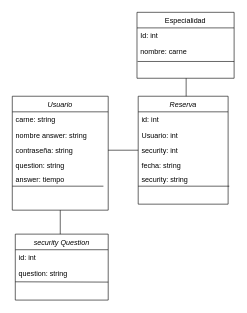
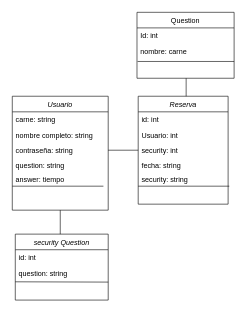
  <mxCell id="0" />
  <mxCell id="1" parent="0" />
  <mxCell id="2" value="Reserva" style="swimlane;fontStyle=2;align=center;verticalAlign=top;childLayout=stackLayout;horizontal=1;startSize=26;horizontalStack=0;resizeParent=1;resizeLast=0;collapsible=1;marginBottom=0;rounded=0;shadow=0;strokeWidth=1;" parent="1" vertex="1"><mxGeometry x="230" y="160" width="150" height="180" as="geometry"><mxRectangle x="230" y="140" width="160" height="26" as="alternateBounds" /></mxGeometry></mxCell>
  <mxCell id="3" value="id: int" style="text;align=left;verticalAlign=top;spacingLeft=4;spacingRight=4;overflow=hidden;rotatable=0;points=[[0,0.5],[1,0.5]];portConstraint=eastwest;" parent="2" vertex="1"><mxGeometry y="26" width="150" height="26" as="geometry" /></mxCell>
  <mxCell id="4" value="Usuario: int" style="text;align=left;verticalAlign=top;spacingLeft=4;spacingRight=4;overflow=hidden;rotatable=0;points=[[0,0.5],[1,0.5]];portConstraint=eastwest;rounded=0;shadow=0;html=0;" parent="2" vertex="1"><mxGeometry y="52" width="150" height="26" as="geometry" /></mxCell>
  <mxCell id="5" value="security: int" style="text;align=left;verticalAlign=top;spacingLeft=4;spacingRight=4;overflow=hidden;rotatable=0;points=[[0,0.5],[1,0.5]];portConstraint=eastwest;" parent="2" vertex="1"><mxGeometry y="78" width="150" height="24" as="geometry" /></mxCell>
  <mxCell id="6" value="fecha: string" style="text;align=left;verticalAlign=top;spacingLeft=4;spacingRight=4;overflow=hidden;rotatable=0;points=[[0,0.5],[1,0.5]];portConstraint=eastwest;" vertex="1" parent="2"><mxGeometry y="102" width="150" height="24" as="geometry" /></mxCell>
  <mxCell id="7" value="security: string" style="text;align=left;verticalAlign=top;spacingLeft=4;spacingRight=4;overflow=hidden;rotatable=0;points=[[0,0.5],[1,0.5]];portConstraint=eastwest;" vertex="1" parent="2"><mxGeometry y="126" width="150" height="24" as="geometry" /></mxCell>
  <mxCell id="8" value="" style="endArrow=none;html=1;" edge="1" parent="2"><mxGeometry width="50" height="50" relative="1" as="geometry"><mxPoint y="150" as="sourcePoint" /><mxPoint x="152" y="150" as="targetPoint" /></mxGeometry></mxCell>
- <mxCell id="9" value="Especialidad" style="swimlane;fontStyle=0;align=center;verticalAlign=top;childLayout=stackLayout;horizontal=1;startSize=26;horizontalStack=0;resizeParent=1;resizeLast=0;collapsible=1;marginBottom=0;rounded=0;shadow=0;strokeWidth=1;" parent="1" vertex="1"><mxGeometry x="228" y="20" width="162" height="110" as="geometry"><mxRectangle x="550" y="140" width="160" height="26" as="alternateBounds" /></mxGeometry></mxCell>
+ <mxCell id="9" value="Question" style="swimlane;fontStyle=0;align=center;verticalAlign=top;childLayout=stackLayout;horizontal=1;startSize=26;horizontalStack=0;resizeParent=1;resizeLast=0;collapsible=1;marginBottom=0;rounded=0;shadow=0;strokeWidth=1;" parent="1" vertex="1"><mxGeometry x="228" y="20" width="162" height="110" as="geometry"><mxRectangle x="550" y="140" width="160" height="26" as="alternateBounds" /></mxGeometry></mxCell>
  <mxCell id="10" value="Id: int" style="text;align=left;verticalAlign=top;spacingLeft=4;spacingRight=4;overflow=hidden;rotatable=0;points=[[0,0.5],[1,0.5]];portConstraint=eastwest;" parent="9" vertex="1"><mxGeometry y="26" width="162" height="26" as="geometry" /></mxCell>
  <mxCell id="11" value="nombre: carne" style="text;align=left;verticalAlign=top;spacingLeft=4;spacingRight=4;overflow=hidden;rotatable=0;points=[[0,0.5],[1,0.5]];portConstraint=eastwest;rounded=0;shadow=0;html=0;" parent="9" vertex="1"><mxGeometry y="52" width="162" height="26" as="geometry" /></mxCell>
  <mxCell id="12" value="" style="endArrow=none;html=1;" edge="1" parent="9"><mxGeometry width="50" height="50" relative="1" as="geometry"><mxPoint x="1" y="82" as="sourcePoint" /><mxPoint x="162" y="82" as="targetPoint" /><Array as="points" /></mxGeometry></mxCell>
  <mxCell id="13" value="" style="endArrow=none;html=1;" edge="1" parent="1"><mxGeometry width="50" height="50" relative="1" as="geometry"><mxPoint x="310" y="160" as="sourcePoint" /><mxPoint x="310" y="130" as="targetPoint" /><Array as="points" /></mxGeometry></mxCell>
  <mxCell id="14" value="" style="endArrow=none;html=1;entryX=0;entryY=0.5;entryDx=0;entryDy=0;" edge="1" parent="1" target="5"><mxGeometry width="50" height="50" relative="1" as="geometry"><mxPoint x="180" y="250" as="sourcePoint" /><mxPoint x="230" y="190" as="targetPoint" /></mxGeometry></mxCell>
  <mxCell id="15" value="Usuario" style="swimlane;fontStyle=2;align=center;verticalAlign=top;childLayout=stackLayout;horizontal=1;startSize=26;horizontalStack=0;resizeParent=1;resizeLast=0;collapsible=1;marginBottom=0;rounded=0;shadow=0;strokeWidth=1;" vertex="1" parent="1"><mxGeometry x="20" y="160" width="160" height="190" as="geometry"><mxRectangle x="230" y="140" width="160" height="26" as="alternateBounds" /></mxGeometry></mxCell>
  <mxCell id="16" value="carne: string " style="text;align=left;verticalAlign=top;spacingLeft=4;spacingRight=4;overflow=hidden;rotatable=0;points=[[0,0.5],[1,0.5]];portConstraint=eastwest;" vertex="1" parent="15"><mxGeometry y="26" width="160" height="26" as="geometry" /></mxCell>
- <mxCell id="17" value="nombre answer: string" style="text;align=left;verticalAlign=top;spacingLeft=4;spacingRight=4;overflow=hidden;rotatable=0;points=[[0,0.5],[1,0.5]];portConstraint=eastwest;rounded=0;shadow=0;html=0;" vertex="1" parent="15"><mxGeometry y="52" width="160" height="26" as="geometry" /></mxCell>
+ <mxCell id="17" value="nombre completo: string" style="text;align=left;verticalAlign=top;spacingLeft=4;spacingRight=4;overflow=hidden;rotatable=0;points=[[0,0.5],[1,0.5]];portConstraint=eastwest;rounded=0;shadow=0;html=0;" vertex="1" parent="15"><mxGeometry y="52" width="160" height="26" as="geometry" /></mxCell>
  <mxCell id="18" value="contraseña: string " style="text;align=left;verticalAlign=top;spacingLeft=4;spacingRight=4;overflow=hidden;rotatable=0;points=[[0,0.5],[1,0.5]];portConstraint=eastwest;" vertex="1" parent="15"><mxGeometry y="78" width="160" height="24" as="geometry" /></mxCell>
  <mxCell id="19" value="question: string" style="text;align=left;verticalAlign=top;spacingLeft=4;spacingRight=4;overflow=hidden;rotatable=0;points=[[0,0.5],[1,0.5]];portConstraint=eastwest;" vertex="1" parent="15"><mxGeometry y="102" width="160" height="24" as="geometry" /></mxCell>
  <mxCell id="20" value="answer: tiempo" style="text;align=left;verticalAlign=top;spacingLeft=4;spacingRight=4;overflow=hidden;rotatable=0;points=[[0,0.5],[1,0.5]];portConstraint=eastwest;" vertex="1" parent="15"><mxGeometry y="126" width="160" height="24" as="geometry" /></mxCell>
  <mxCell id="21" value="" style="endArrow=none;html=1;" edge="1" parent="15"><mxGeometry width="50" height="50" relative="1" as="geometry"><mxPoint y="150" as="sourcePoint" /><mxPoint x="152" y="150" as="targetPoint" /></mxGeometry></mxCell>
  <mxCell id="22" value="security Question" style="swimlane;fontStyle=2;align=center;verticalAlign=top;childLayout=stackLayout;horizontal=1;startSize=26;horizontalStack=0;resizeParent=1;resizeLast=0;collapsible=1;marginBottom=0;rounded=0;shadow=0;strokeWidth=1;" vertex="1" parent="1"><mxGeometry x="25" y="390" width="155" height="110" as="geometry"><mxRectangle x="230" y="140" width="160" height="26" as="alternateBounds" /></mxGeometry></mxCell>
  <mxCell id="23" value="id: int" style="text;align=left;verticalAlign=top;spacingLeft=4;spacingRight=4;overflow=hidden;rotatable=0;points=[[0,0.5],[1,0.5]];portConstraint=eastwest;" vertex="1" parent="22"><mxGeometry y="26" width="155" height="26" as="geometry" /></mxCell>
  <mxCell id="24" value="question: string" style="text;align=left;verticalAlign=top;spacingLeft=4;spacingRight=4;overflow=hidden;rotatable=0;points=[[0,0.5],[1,0.5]];portConstraint=eastwest;rounded=0;shadow=0;html=0;" vertex="1" parent="22"><mxGeometry y="52" width="155" height="26" as="geometry" /></mxCell>
  <mxCell id="25" value="" style="endArrow=none;html=1;" edge="1" parent="22"><mxGeometry width="50" height="50" relative="1" as="geometry"><mxPoint y="79.5" as="sourcePoint" /><mxPoint x="155" y="80" as="targetPoint" /></mxGeometry></mxCell>
  <mxCell id="26" value="" style="endArrow=none;html=1;entryX=0.5;entryY=1;entryDx=0;entryDy=0;" edge="1" parent="1" target="15"><mxGeometry width="50" height="50" relative="1" as="geometry"><mxPoint x="100" y="390" as="sourcePoint" /><mxPoint x="230" y="420" as="targetPoint" /></mxGeometry></mxCell>
